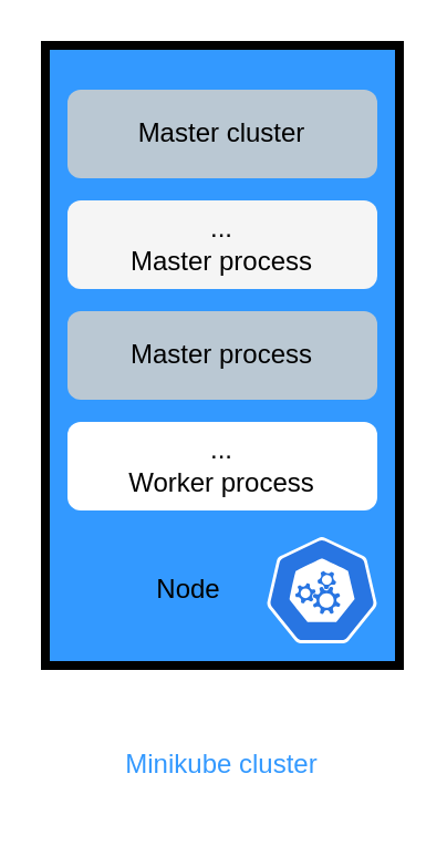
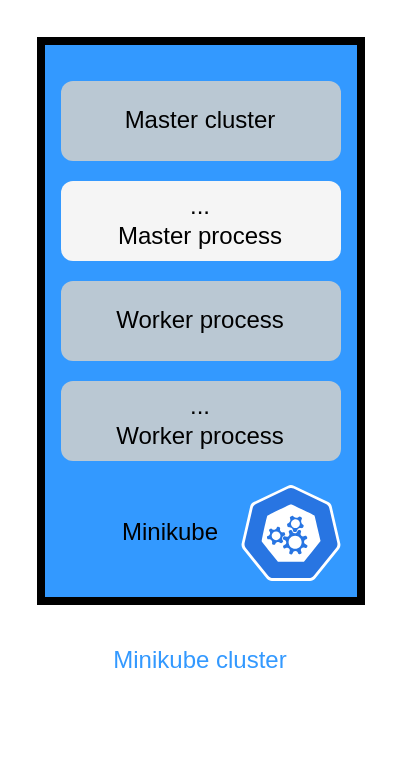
  <mxCell id="0" />
  <mxCell id="1" parent="0" />
  <mxCell id="2" value="" style="group;fillColor=#3399FF;strokeColor=#10739e;" parent="1" vertex="1" connectable="0"><mxGeometry x="20" y="20" width="160" height="280" as="geometry" /></mxCell>
  <mxCell id="3" value="" style="rounded=0;whiteSpace=wrap;html=1;labelBackgroundColor=none;fillStyle=auto;strokeWidth=4;fillColor=none;gradientColor=#FF33FF;" parent="2" vertex="1"><mxGeometry width="160" height="280" as="geometry" /></mxCell>
  <mxCell id="4" value="Master cluster" style="rounded=1;whiteSpace=wrap;html=1;labelBackgroundColor=none;fillStyle=auto;fillColor=#bac8d3;strokeWidth=4;strokeColor=none;" parent="2" vertex="1"><mxGeometry x="10" y="20" width="140" height="40" as="geometry" /></mxCell>
  <mxCell id="5" value="...&lt;br&gt;Master process" style="rounded=1;whiteSpace=wrap;html=1;labelBackgroundColor=none;fillStyle=auto;fillColor=#f5f5f5;strokeWidth=4;strokeColor=none;" parent="2" vertex="1"><mxGeometry x="10" y="70" width="140" height="40" as="geometry" /></mxCell>
- <mxCell id="6" value="Master process" style="rounded=1;whiteSpace=wrap;html=1;labelBackgroundColor=none;fillStyle=auto;fillColor=#bac8d3;strokeWidth=4;strokeColor=none;" parent="2" vertex="1"><mxGeometry x="10" y="120" width="140" height="40" as="geometry" /></mxCell>
- <mxCell id="7" value="...&lt;br&gt;Worker process" style="rounded=1;whiteSpace=wrap;html=1;labelBackgroundColor=none;fillStyle=auto;fillColor=#ffffff;strokeWidth=4;strokeColor=none;" parent="2" vertex="1"><mxGeometry x="10" y="170" width="140" height="40" as="geometry" /></mxCell>
+ <mxCell id="6" value="Worker process" style="rounded=1;whiteSpace=wrap;html=1;labelBackgroundColor=none;fillStyle=auto;fillColor=#bac8d3;strokeWidth=4;strokeColor=none;" parent="2" vertex="1"><mxGeometry x="10" y="120" width="140" height="40" as="geometry" /></mxCell>
+ <mxCell id="7" value="...&lt;br&gt;Worker process" style="rounded=1;whiteSpace=wrap;html=1;labelBackgroundColor=none;fillStyle=auto;fillColor=#bac8d3;strokeWidth=4;strokeColor=none;" parent="2" vertex="1"><mxGeometry x="10" y="170" width="140" height="40" as="geometry" /></mxCell>
  <mxCell id="8" value="" style="sketch=0;html=1;dashed=0;whitespace=wrap;fillColor=#2875E2;strokeColor=#ffffff;points=[[0.005,0.63,0],[0.1,0.2,0],[0.9,0.2,0],[0.5,0,0],[0.995,0.63,0],[0.72,0.99,0],[0.5,1,0],[0.28,0.99,0]];verticalLabelPosition=bottom;align=center;verticalAlign=top;shape=mxgraph.kubernetes.icon;prIcon=master;labelBackgroundColor=none;fillStyle=auto;strokeWidth=4;" parent="2" vertex="1"><mxGeometry x="100" y="222" width="50" height="48" as="geometry" /></mxCell>
- <mxCell id="9" value="Node" style="rounded=0;whiteSpace=wrap;html=1;labelBackgroundColor=none;fillStyle=auto;strokeWidth=4;fillColor=none;strokeColor=none;" parent="2" vertex="1"><mxGeometry x="30" y="236" width="70" height="20" as="geometry" /></mxCell>
- <mxCell id="10" value="&lt;font color=&quot;#3399ff&quot;&gt;Minikube cluster&lt;/font&gt;" style="rounded=0;whiteSpace=wrap;html=1;strokeColor=none;fillColor=none;" vertex="1" parent="1"><mxGeometry x="40" y="315" width="120" height="60" as="geometry" /></mxCell>
+ <mxCell id="9" value="Minikube" style="rounded=0;whiteSpace=wrap;html=1;labelBackgroundColor=none;fillStyle=auto;strokeWidth=4;fillColor=none;strokeColor=none;" parent="2" vertex="1"><mxGeometry x="30" y="236" width="70" height="20" as="geometry" /></mxCell>
+ <mxCell id="10" value="&lt;font color=&quot;#3399ff&quot;&gt;Minikube cluster&lt;/font&gt;" style="rounded=0;whiteSpace=wrap;html=1;strokeColor=none;fillColor=none;" vertex="1" parent="1"><mxGeometry x="40" y="300" width="120" height="60" as="geometry" /></mxCell>
